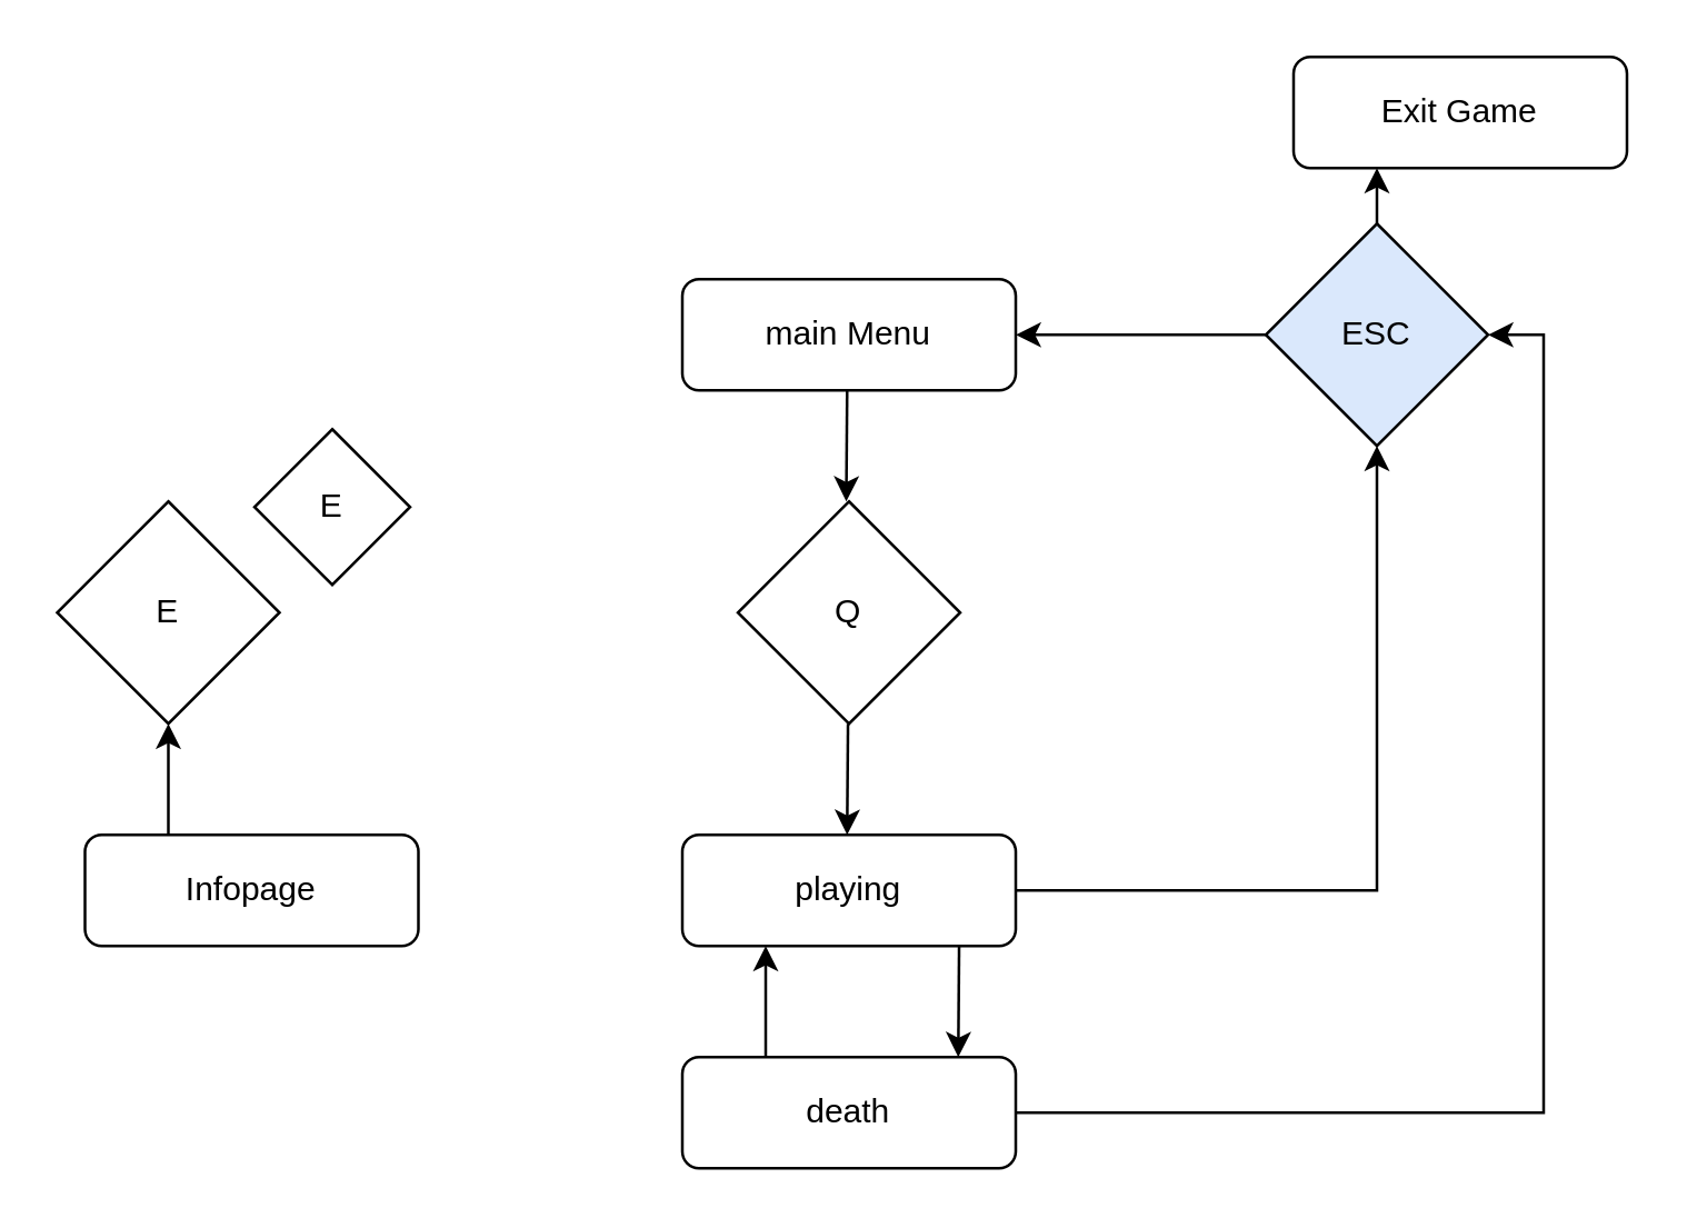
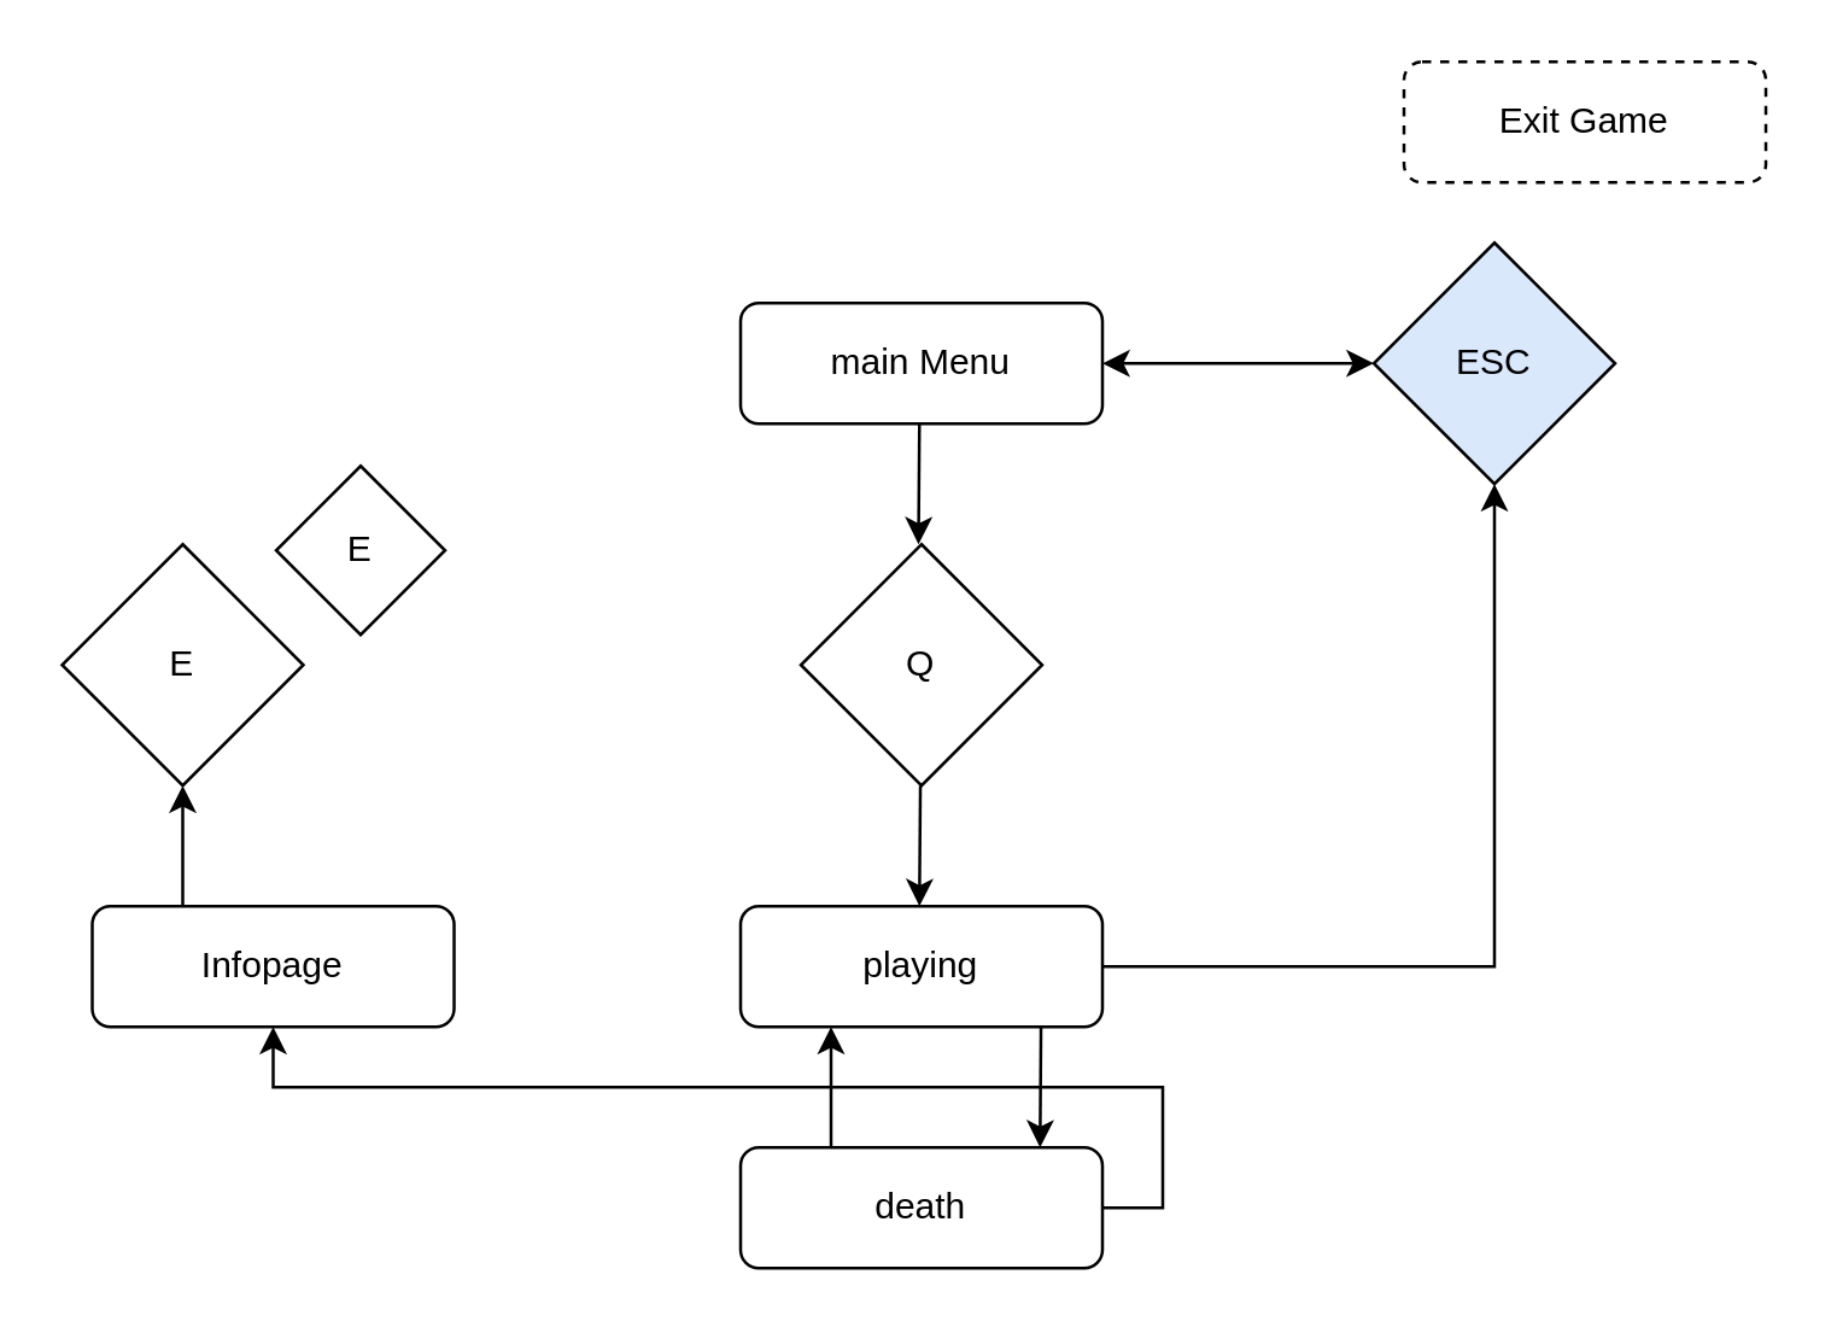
  <mxCell id="0" />
  <mxCell id="1" parent="0" />
  <mxCell id="2" style="edgeStyle=orthogonalEdgeStyle;rounded=0;orthogonalLoop=1;jettySize=auto;html=1;exitX=0.25;exitY=0;exitDx=0;exitDy=0;entryX=0.5;entryY=1;entryDx=0;entryDy=0;" edge="1" parent="1" source="3" target="6"><mxGeometry relative="1" as="geometry" /></mxCell>
  <mxCell id="3" value="Infopage" style="rounded=1;whiteSpace=wrap;html=1;" parent="1" vertex="1"><mxGeometry x="30" y="300" width="120" height="40" as="geometry" /></mxCell>
  <mxCell id="4" value="" style="endArrow=classic;html=1;rounded=0;exitX=0.5;exitY=1;exitDx=0;exitDy=0;" parent="1" edge="1"><mxGeometry width="50" height="50" relative="1" as="geometry"><mxPoint x="304.31" y="140" as="sourcePoint" /><mxPoint x="304" y="180" as="targetPoint" /></mxGeometry></mxCell>
  <mxCell id="5" value="Q" style="rhombus;whiteSpace=wrap;html=1;" parent="1" vertex="1"><mxGeometry x="265" y="180" width="80" height="80" as="geometry" /></mxCell>
  <mxCell id="6" value="E" style="rhombus;whiteSpace=wrap;html=1;" parent="1" vertex="1"><mxGeometry x="20" y="180" width="80" height="80" as="geometry" /></mxCell>
  <mxCell id="7" value="" style="endArrow=classic;html=1;rounded=0;exitX=0.5;exitY=1;exitDx=0;exitDy=0;" parent="1" edge="1"><mxGeometry width="50" height="50" relative="1" as="geometry"><mxPoint x="304.62" y="260" as="sourcePoint" /><mxPoint x="304.31" y="300" as="targetPoint" /></mxGeometry></mxCell>
- <mxCell id="8" style="edgeStyle=orthogonalEdgeStyle;rounded=0;orthogonalLoop=1;jettySize=auto;html=1;exitX=0.5;exitY=0;exitDx=0;exitDy=0;entryX=0.25;entryY=1;entryDx=0;entryDy=0;" parent="1" source="9" target="13" edge="1"><mxGeometry relative="1" as="geometry" /></mxCell>
  <mxCell id="9" value="ESC" style="rhombus;whiteSpace=wrap;html=1;fillColor=#dae8fc;" parent="1" vertex="1"><mxGeometry x="455" y="80" width="80" height="80" as="geometry" /></mxCell>
- <mxCell id="10" style="edgeStyle=orthogonalEdgeStyle;rounded=0;orthogonalLoop=1;jettySize=auto;html=1;exitX=1;exitY=0.5;exitDx=0;exitDy=0;entryX=1;entryY=0.5;entryDx=0;entryDy=0;" parent="1" source="12" target="9" edge="1"><mxGeometry relative="1" as="geometry" /></mxCell>
+ <mxCell id="10" style="edgeStyle=orthogonalEdgeStyle;rounded=0;orthogonalLoop=1;jettySize=auto;html=1;exitX=1;exitY=0.5;exitDx=0;exitDy=0;" parent="1" source="12" target="3" edge="1"><mxGeometry relative="1" as="geometry" /></mxCell>
  <mxCell id="11" style="edgeStyle=orthogonalEdgeStyle;rounded=0;orthogonalLoop=1;jettySize=auto;html=1;exitX=0.25;exitY=0;exitDx=0;exitDy=0;entryX=0.25;entryY=1;entryDx=0;entryDy=0;" parent="1" source="12" target="16" edge="1"><mxGeometry relative="1" as="geometry" /></mxCell>
  <mxCell id="12" value="death" style="rounded=1;whiteSpace=wrap;html=1;" parent="1" vertex="1"><mxGeometry x="245" y="380" width="120" height="40" as="geometry" /></mxCell>
- <mxCell id="13" value="Exit Game" style="rounded=1;whiteSpace=wrap;html=1;" parent="1" vertex="1"><mxGeometry x="465" y="20" width="120" height="40" as="geometry" /></mxCell>
+ <mxCell id="13" value="Exit Game" style="rounded=1;whiteSpace=wrap;html=1;dashed=1;" parent="1" vertex="1"><mxGeometry x="465" y="20" width="120" height="40" as="geometry" /></mxCell>
  <mxCell id="14" value="" style="group" parent="1" vertex="1" connectable="0"><mxGeometry x="245" y="100" width="120" height="240" as="geometry" /></mxCell>
  <mxCell id="15" value="main Menu" style="rounded=1;whiteSpace=wrap;html=1;" parent="14" vertex="1"><mxGeometry width="120" height="40" as="geometry" /></mxCell>
  <mxCell id="16" value="playing" style="rounded=1;whiteSpace=wrap;html=1;" parent="14" vertex="1"><mxGeometry y="200" width="120" height="40" as="geometry" /></mxCell>
  <mxCell id="17" value="" style="endArrow=classic;html=1;rounded=0;exitX=0.5;exitY=1;exitDx=0;exitDy=0;" parent="1" edge="1"><mxGeometry width="50" height="50" relative="1" as="geometry"><mxPoint x="344.62" y="340" as="sourcePoint" /><mxPoint x="344.31" y="380" as="targetPoint" /></mxGeometry></mxCell>
  <mxCell id="18" style="edgeStyle=orthogonalEdgeStyle;rounded=0;orthogonalLoop=1;jettySize=auto;html=1;exitX=1;exitY=0.5;exitDx=0;exitDy=0;entryX=0.5;entryY=1;entryDx=0;entryDy=0;" parent="1" source="16" target="9" edge="1"><mxGeometry relative="1" as="geometry" /></mxCell>
- <mxCell id="19" value="" style="endArrow=none;startArrow=classic;html=1;rounded=0;exitX=1;exitY=0.5;exitDx=0;exitDy=0;entryX=0;entryY=0.5;entryDx=0;entryDy=0;" parent="1" source="15" target="9" edge="1"><mxGeometry width="50" height="50" relative="1" as="geometry"><mxPoint x="374" y="114" as="sourcePoint" /><mxPoint x="424" y="64" as="targetPoint" /></mxGeometry></mxCell>
+ <mxCell id="19" value="" style="endArrow=classic;startArrow=classic;html=1;rounded=0;exitX=1;exitY=0.5;exitDx=0;exitDy=0;entryX=0;entryY=0.5;entryDx=0;entryDy=0;" parent="1" source="15" target="9" edge="1"><mxGeometry width="50" height="50" relative="1" as="geometry"><mxPoint x="374" y="114" as="sourcePoint" /><mxPoint x="424" y="64" as="targetPoint" /></mxGeometry></mxCell>
  <mxCell id="20" value="E" style="rhombus;whiteSpace=wrap;html=1;" vertex="1" parent="1"><mxGeometry x="91" y="154" width="56" height="56" as="geometry" /></mxCell>
